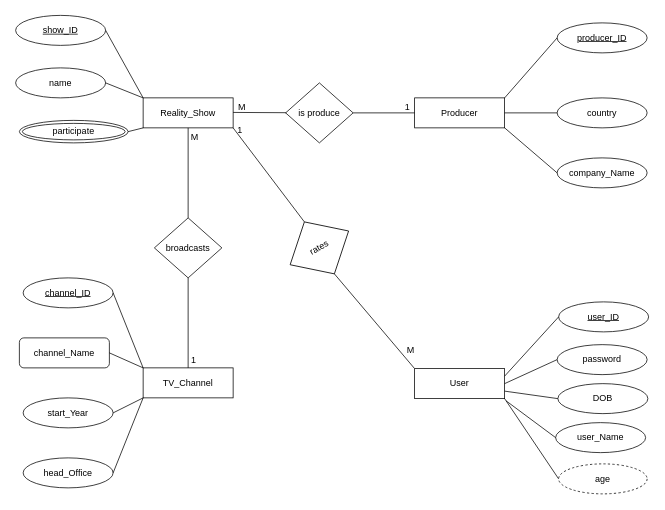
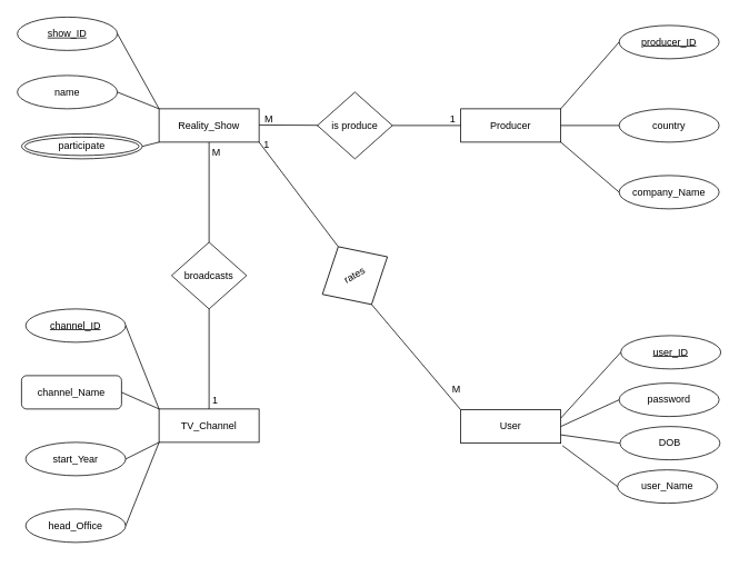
  <mxCell id="0" />
  <mxCell id="1" parent="0" />
  <mxCell id="2" value="Reality_Show" style="whiteSpace=wrap;html=1;" parent="1" vertex="1"><mxGeometry x="190" y="130" width="120" height="40" as="geometry" /></mxCell>
  <mxCell id="3" value="TV_Channel" style="whiteSpace=wrap;html=1;" parent="1" vertex="1"><mxGeometry x="190" y="490" width="120" height="40" as="geometry" /></mxCell>
  <mxCell id="4" value="User" style="whiteSpace=wrap;html=1;" parent="1" vertex="1"><mxGeometry x="552" y="491" width="120" height="40" as="geometry" /></mxCell>
  <mxCell id="5" value="Producer" style="whiteSpace=wrap;html=1;" parent="1" vertex="1"><mxGeometry x="552" y="130" width="120" height="40" as="geometry" /></mxCell>
  <mxCell id="6" value="show_ID" style="ellipse;whiteSpace=wrap;html=1;fontStyle=4" parent="1" vertex="1"><mxGeometry x="20" y="20" width="120" height="40" as="geometry" /></mxCell>
  <mxCell id="7" value="name" style="ellipse;whiteSpace=wrap;html=1;" parent="1" vertex="1"><mxGeometry x="20" y="90" width="120" height="40" as="geometry" /></mxCell>
  <mxCell id="8" value="&lt;span style=&quot;font-weight: 400;&quot;&gt;producer_ID&lt;/span&gt;" style="ellipse;whiteSpace=wrap;html=1;fontStyle=5" parent="1" vertex="1"><mxGeometry x="742" y="30" width="120" height="40" as="geometry" /></mxCell>
  <mxCell id="9" value="company_Name" style="ellipse;whiteSpace=wrap;html=1;" parent="1" vertex="1"><mxGeometry x="742" y="210" width="120" height="40" as="geometry" /></mxCell>
  <mxCell id="10" value="country" style="ellipse;whiteSpace=wrap;html=1;" parent="1" vertex="1"><mxGeometry x="742" y="130" width="120" height="40" as="geometry" /></mxCell>
  <mxCell id="11" value="password" style="ellipse;whiteSpace=wrap;html=1;" parent="1" vertex="1"><mxGeometry x="742" y="459" width="120" height="40" as="geometry" /></mxCell>
  <mxCell id="12" value="participate" style="ellipse;shape=doubleEllipse;whiteSpace=wrap;html=1;" parent="1" vertex="1"><mxGeometry x="25" y="160" width="145" height="30" as="geometry" /></mxCell>
  <mxCell id="13" value="" style="endArrow=none;html=1;rounded=0;entryX=0;entryY=0;entryDx=0;entryDy=0;exitX=1;exitY=0.5;exitDx=0;exitDy=0;" parent="1" source="6" target="2" edge="1"><mxGeometry relative="1" as="geometry"><mxPoint x="152" y="39.41" as="sourcePoint" /><mxPoint x="312" y="39.41" as="targetPoint" /></mxGeometry></mxCell>
  <mxCell id="14" value="" style="endArrow=none;html=1;rounded=0;entryX=0;entryY=0;entryDx=0;entryDy=0;exitX=1;exitY=0.5;exitDx=0;exitDy=0;" parent="1" source="7" target="2" edge="1"><mxGeometry relative="1" as="geometry"><mxPoint x="147" y="109.41" as="sourcePoint" /><mxPoint x="307" y="109.41" as="targetPoint" /></mxGeometry></mxCell>
  <mxCell id="15" value="" style="endArrow=none;html=1;rounded=0;entryX=0;entryY=1;entryDx=0;entryDy=0;exitX=1;exitY=0.5;exitDx=0;exitDy=0;" parent="1" source="12" target="2" edge="1"><mxGeometry relative="1" as="geometry"><mxPoint x="202" y="190" as="sourcePoint" /><mxPoint x="187" y="270" as="targetPoint" /></mxGeometry></mxCell>
  <mxCell id="16" value="" style="endArrow=none;html=1;rounded=0;entryX=0;entryY=0.5;entryDx=0;entryDy=0;exitX=1;exitY=0.5;exitDx=0;exitDy=0;" parent="1" source="5" target="10" edge="1"><mxGeometry relative="1" as="geometry"><mxPoint x="672" y="130" as="sourcePoint" /><mxPoint x="722" y="220.59" as="targetPoint" /></mxGeometry></mxCell>
  <mxCell id="17" value="" style="endArrow=none;html=1;rounded=0;entryX=0;entryY=0.5;entryDx=0;entryDy=0;exitX=1;exitY=0;exitDx=0;exitDy=0;" parent="1" source="5" target="8" edge="1"><mxGeometry relative="1" as="geometry"><mxPoint x="672" y="45" as="sourcePoint" /><mxPoint x="742" y="35" as="targetPoint" /></mxGeometry></mxCell>
  <mxCell id="18" value="" style="endArrow=none;html=1;rounded=0;entryX=0;entryY=0.5;entryDx=0;entryDy=0;exitX=1;exitY=1;exitDx=0;exitDy=0;" parent="1" source="5" target="9" edge="1"><mxGeometry relative="1" as="geometry"><mxPoint x="662" y="190" as="sourcePoint" /><mxPoint x="742" y="160" as="targetPoint" /></mxGeometry></mxCell>
  <mxCell id="19" value="" style="endArrow=none;html=1;rounded=0;entryX=0;entryY=0.5;entryDx=0;entryDy=0;exitX=1;exitY=0.5;exitDx=0;exitDy=0;" parent="1" source="4" target="11" edge="1"><mxGeometry relative="1" as="geometry"><mxPoint x="692" y="430" as="sourcePoint" /><mxPoint x="742" y="370" as="targetPoint" /></mxGeometry></mxCell>
- <mxCell id="20" value="" style="endArrow=none;html=1;rounded=0;exitX=1;exitY=1;exitDx=0;exitDy=0;entryX=0;entryY=0.5;entryDx=0;entryDy=0;" parent="1" source="4" target="29" edge="1"><mxGeometry relative="1" as="geometry"><mxPoint x="642" y="480" as="sourcePoint" /><mxPoint x="750" y="650" as="targetPoint" /></mxGeometry></mxCell>
  <mxCell id="21" value="channel_ID" style="ellipse;whiteSpace=wrap;html=1;fontStyle=4" parent="1" vertex="1"><mxGeometry x="30" y="370" width="120" height="40" as="geometry" /></mxCell>
  <mxCell id="22" value="head_Office" style="ellipse;whiteSpace=wrap;html=1;" parent="1" vertex="1"><mxGeometry x="30" y="610" width="120" height="40" as="geometry" /></mxCell>
  <mxCell id="23" value="channel_Name" style="whiteSpace=wrap;html=1;rounded=1;" parent="1" vertex="1"><mxGeometry x="25" y="450" width="120" height="40" as="geometry" /></mxCell>
  <mxCell id="24" value="start_Year" style="ellipse;whiteSpace=wrap;html=1;" parent="1" vertex="1"><mxGeometry x="30" y="530" width="120" height="40" as="geometry" /></mxCell>
  <mxCell id="25" value="" style="endArrow=none;html=1;rounded=0;entryX=0;entryY=0;entryDx=0;entryDy=0;exitX=1;exitY=0.5;exitDx=0;exitDy=0;" parent="1" source="21" target="3" edge="1"><mxGeometry relative="1" as="geometry"><mxPoint x="150" y="389.41" as="sourcePoint" /><mxPoint x="310" y="389.41" as="targetPoint" /></mxGeometry></mxCell>
  <mxCell id="26" value="" style="endArrow=none;html=1;rounded=0;entryX=0;entryY=0;entryDx=0;entryDy=0;exitX=1;exitY=0.5;exitDx=0;exitDy=0;" parent="1" source="23" target="3" edge="1"><mxGeometry relative="1" as="geometry"><mxPoint x="160" y="400" as="sourcePoint" /><mxPoint x="200" y="500" as="targetPoint" /></mxGeometry></mxCell>
  <mxCell id="27" value="" style="endArrow=none;html=1;rounded=0;entryX=0;entryY=1;entryDx=0;entryDy=0;exitX=1;exitY=0.5;exitDx=0;exitDy=0;" parent="1" source="24" target="3" edge="1"><mxGeometry relative="1" as="geometry"><mxPoint x="155" y="480" as="sourcePoint" /><mxPoint x="200" y="500" as="targetPoint" /></mxGeometry></mxCell>
  <mxCell id="28" value="" style="endArrow=none;html=1;rounded=0;entryX=0;entryY=1;entryDx=0;entryDy=0;exitX=1;exitY=0.5;exitDx=0;exitDy=0;" parent="1" source="22" target="3" edge="1"><mxGeometry relative="1" as="geometry"><mxPoint x="160" y="560" as="sourcePoint" /><mxPoint x="200" y="540" as="targetPoint" /></mxGeometry></mxCell>
- <mxCell id="29" value="age" style="ellipse;whiteSpace=wrap;html=1;align=center;dashed=1;" parent="1" vertex="1"><mxGeometry x="744" y="618" width="118" height="40" as="geometry" /></mxCell>
  <mxCell id="30" value="user_Name" style="ellipse;whiteSpace=wrap;html=1;" parent="1" vertex="1"><mxGeometry x="740" y="563" width="120" height="40" as="geometry" /></mxCell>
  <mxCell id="31" value="" style="endArrow=none;html=1;rounded=0;entryX=0;entryY=0.5;entryDx=0;entryDy=0;" parent="1" target="30" edge="1"><mxGeometry relative="1" as="geometry"><mxPoint x="674" y="534" as="sourcePoint" /><mxPoint x="720" y="410" as="targetPoint" /></mxGeometry></mxCell>
  <mxCell id="32" value="" style="endArrow=none;html=1;rounded=0;" parent="1" target="37" edge="1"><mxGeometry relative="1" as="geometry"><mxPoint x="310" y="149.41" as="sourcePoint" /><mxPoint x="390" y="149" as="targetPoint" /></mxGeometry></mxCell>
  <mxCell id="33" value="M" style="resizable=0;html=1;whiteSpace=wrap;align=left;verticalAlign=bottom;" parent="32" connectable="0" vertex="1"><mxGeometry x="-1" relative="1" as="geometry"><mxPoint x="5" y="2" as="offset" /></mxGeometry></mxCell>
  <mxCell id="34" value="" style="endArrow=none;html=1;rounded=0;entryX=0;entryY=0.5;entryDx=0;entryDy=0;" parent="1" source="37" target="5" edge="1"><mxGeometry relative="1" as="geometry"><mxPoint x="440" y="149.41" as="sourcePoint" /><mxPoint x="550" y="150" as="targetPoint" /></mxGeometry></mxCell>
  <mxCell id="35" value="1" style="resizable=0;html=1;whiteSpace=wrap;align=right;verticalAlign=bottom;" parent="34" connectable="0" vertex="1"><mxGeometry x="1" relative="1" as="geometry"><mxPoint x="-5" y="1" as="offset" /></mxGeometry></mxCell>
  <mxCell id="36" value="" style="endArrow=none;html=1;rounded=0;entryX=0;entryY=0.5;entryDx=0;entryDy=0;" parent="1" target="37" edge="1"><mxGeometry relative="1" as="geometry"><mxPoint x="440" y="149.41" as="sourcePoint" /><mxPoint x="552" y="150" as="targetPoint" /></mxGeometry></mxCell>
  <mxCell id="37" value="is produce" style="rhombus;whiteSpace=wrap;html=1;" parent="1" vertex="1"><mxGeometry x="380" y="110" width="90" height="80" as="geometry" /></mxCell>
  <mxCell id="38" value=" broadcasts" style="rhombus;whiteSpace=wrap;html=1;" parent="1" vertex="1"><mxGeometry x="205" y="290" width="90" height="80" as="geometry" /></mxCell>
  <mxCell id="39" value="rates" style="rhombus;whiteSpace=wrap;html=1;rotation=-30;" parent="1" vertex="1"><mxGeometry x="380" y="290" width="90" height="80" as="geometry" /></mxCell>
  <mxCell id="40" value="" style="endArrow=none;html=1;rounded=0;entryX=0.5;entryY=0;entryDx=0;entryDy=0;exitX=0.5;exitY=1;exitDx=0;exitDy=0;" parent="1" source="2" target="38" edge="1"><mxGeometry relative="1" as="geometry"><mxPoint x="230" y="190" as="sourcePoint" /><mxPoint x="300" y="190.59" as="targetPoint" /></mxGeometry></mxCell>
  <mxCell id="41" value="M" style="resizable=0;html=1;whiteSpace=wrap;align=left;verticalAlign=bottom;" parent="40" connectable="0" vertex="1"><mxGeometry x="-1" relative="1" as="geometry"><mxPoint x="2" y="20" as="offset" /></mxGeometry></mxCell>
  <mxCell id="42" value="" style="endArrow=none;html=1;rounded=0;entryX=0.5;entryY=0;entryDx=0;entryDy=0;exitX=0.5;exitY=1;exitDx=0;exitDy=0;" parent="1" source="38" target="3" edge="1"><mxGeometry relative="1" as="geometry"><mxPoint x="240" y="368.82" as="sourcePoint" /><mxPoint x="322" y="368.82" as="targetPoint" /></mxGeometry></mxCell>
  <mxCell id="43" value="1" style="resizable=0;html=1;whiteSpace=wrap;align=right;verticalAlign=bottom;" parent="42" connectable="0" vertex="1"><mxGeometry x="1" relative="1" as="geometry"><mxPoint x="12" y="-2" as="offset" /></mxGeometry></mxCell>
  <mxCell id="44" value="" style="endArrow=none;html=1;rounded=0;entryX=0.5;entryY=0;entryDx=0;entryDy=0;exitX=1;exitY=1;exitDx=0;exitDy=0;" parent="1" source="2" target="39" edge="1"><mxGeometry relative="1" as="geometry"><mxPoint x="310" y="170" as="sourcePoint" /><mxPoint x="380" y="170.59" as="targetPoint" /></mxGeometry></mxCell>
  <mxCell id="45" value="1" style="resizable=0;html=1;whiteSpace=wrap;align=left;verticalAlign=bottom;" parent="44" connectable="0" vertex="1"><mxGeometry x="-1" relative="1" as="geometry"><mxPoint x="4" y="11" as="offset" /></mxGeometry></mxCell>
  <mxCell id="46" value="" style="endArrow=none;html=1;rounded=0;entryX=0;entryY=0;entryDx=0;entryDy=0;exitX=0.5;exitY=1;exitDx=0;exitDy=0;" parent="1" source="39" target="4" edge="1"><mxGeometry relative="1" as="geometry"><mxPoint x="440" y="361" as="sourcePoint" /><mxPoint x="535" y="486" as="targetPoint" /></mxGeometry></mxCell>
  <mxCell id="47" value="M" style="resizable=0;html=1;whiteSpace=wrap;align=left;verticalAlign=bottom;" parent="46" connectable="0" vertex="1"><mxGeometry x="-1" relative="1" as="geometry"><mxPoint x="95" y="110" as="offset" /></mxGeometry></mxCell>
  <mxCell id="48" value="&lt;u&gt;user_ID&lt;/u&gt;" style="ellipse;whiteSpace=wrap;html=1;" parent="1" vertex="1"><mxGeometry x="744" y="402" width="120" height="40" as="geometry" /></mxCell>
  <mxCell id="49" value="" style="endArrow=none;html=1;rounded=0;entryX=0;entryY=0.5;entryDx=0;entryDy=0;exitX=1;exitY=0.25;exitDx=0;exitDy=0;" parent="1" source="4" target="48" edge="1"><mxGeometry relative="1" as="geometry"><mxPoint x="674" y="534" as="sourcePoint" /><mxPoint x="702" y="784" as="targetPoint" /></mxGeometry></mxCell>
  <mxCell id="50" value="DOB" style="ellipse;whiteSpace=wrap;html=1;" vertex="1" parent="1"><mxGeometry x="743" y="511" width="120" height="40" as="geometry" /></mxCell>
  <mxCell id="51" value="" style="endArrow=none;html=1;rounded=0;entryX=0;entryY=0.5;entryDx=0;entryDy=0;exitX=1;exitY=0.75;exitDx=0;exitDy=0;" edge="1" parent="1" target="50" source="4"><mxGeometry relative="1" as="geometry"><mxPoint x="682" y="521" as="sourcePoint" /><mxPoint x="752" y="380" as="targetPoint" /></mxGeometry></mxCell>
